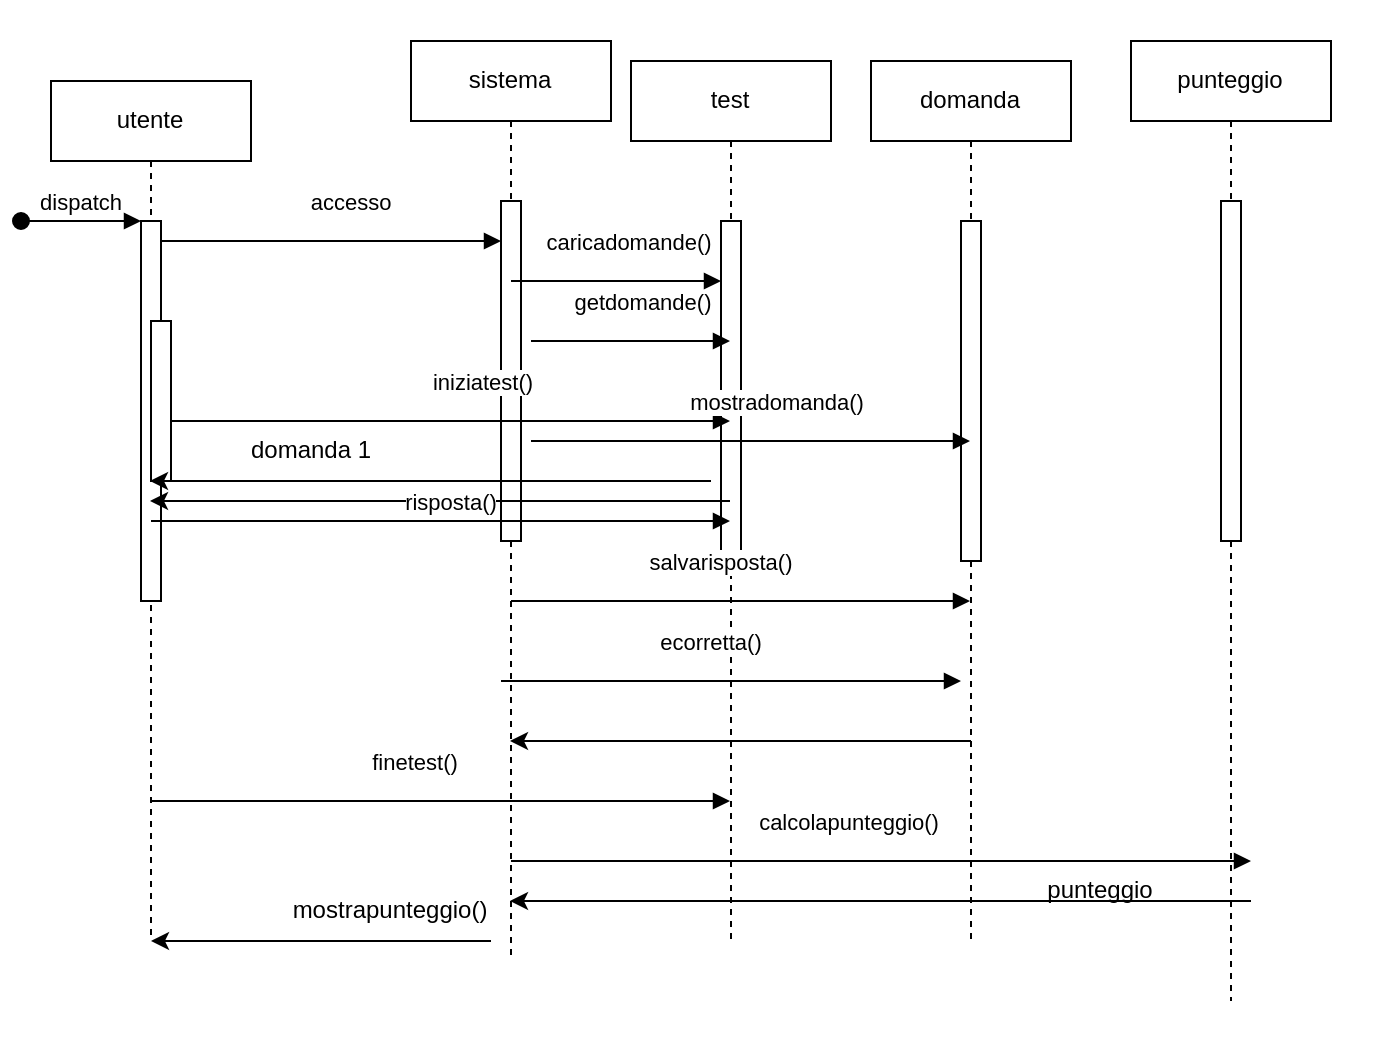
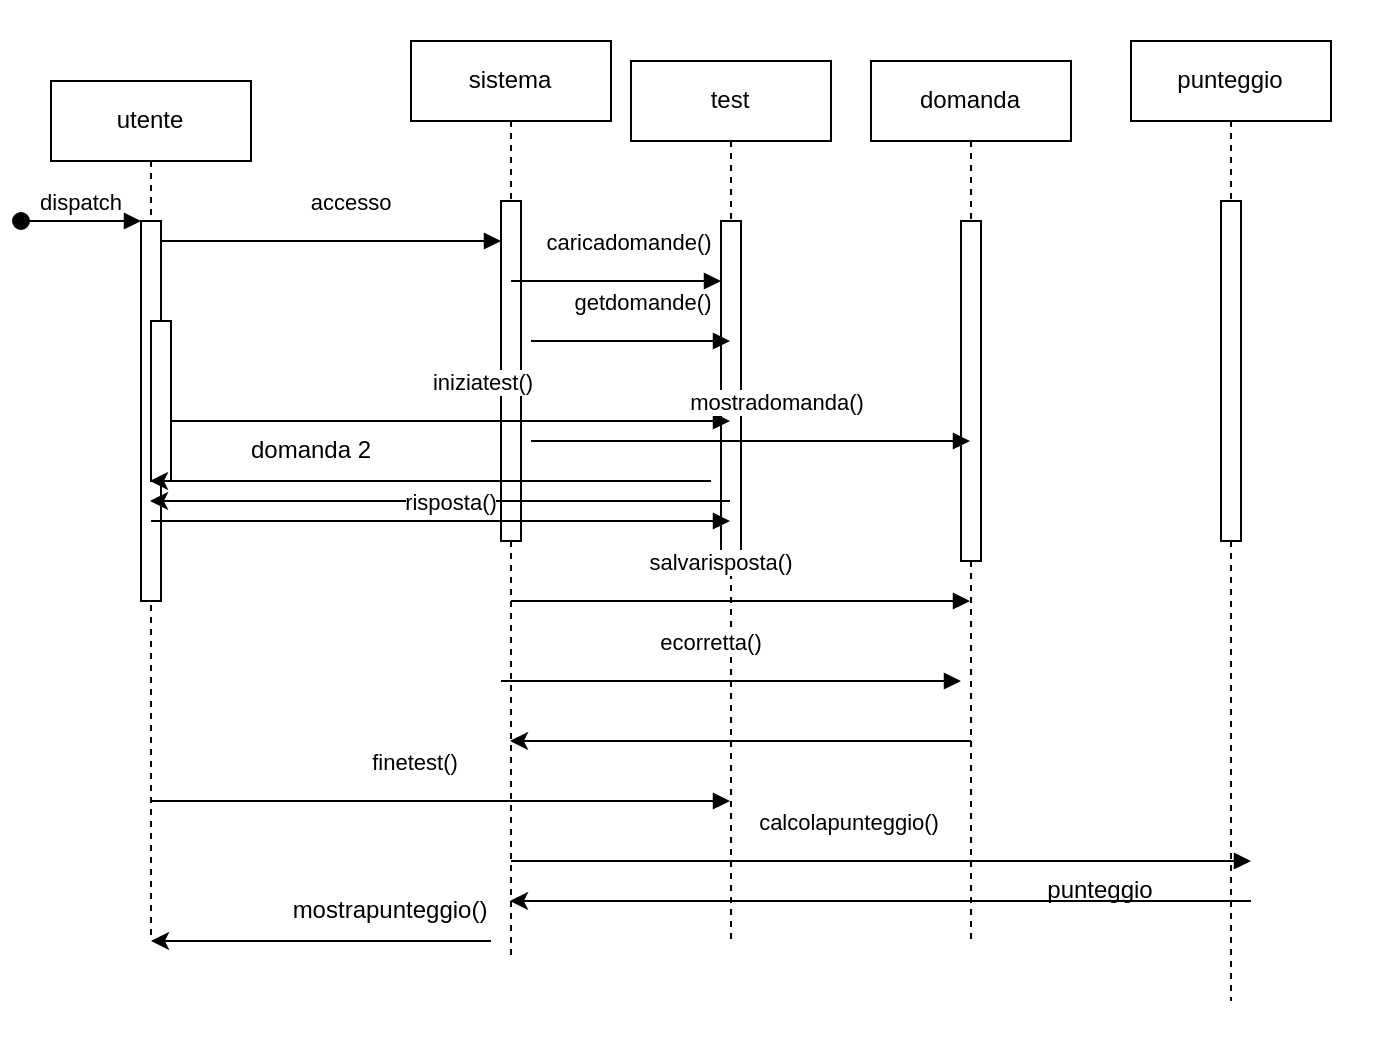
  <mxCell id="0" />
  <mxCell id="1" parent="0" />
  <mxCell id="2" value="utente" style="shape=umlLifeline;perimeter=lifelinePerimeter;whiteSpace=wrap;html=1;container=0;dropTarget=0;collapsible=0;recursiveResize=0;outlineConnect=0;portConstraint=eastwest;newEdgeStyle={&quot;edgeStyle&quot;:&quot;elbowEdgeStyle&quot;,&quot;elbow&quot;:&quot;vertical&quot;,&quot;curved&quot;:0,&quot;rounded&quot;:0};" vertex="1" parent="1"><mxGeometry x="20" y="40" width="100" height="430" as="geometry" /></mxCell>
  <mxCell id="3" value="" style="html=1;points=[];perimeter=orthogonalPerimeter;outlineConnect=0;targetShapes=umlLifeline;portConstraint=eastwest;newEdgeStyle={&quot;edgeStyle&quot;:&quot;elbowEdgeStyle&quot;,&quot;elbow&quot;:&quot;vertical&quot;,&quot;curved&quot;:0,&quot;rounded&quot;:0};" vertex="1" parent="2"><mxGeometry x="45" y="70" width="10" height="190" as="geometry" /></mxCell>
  <mxCell id="4" value="dispatch" style="html=1;verticalAlign=bottom;startArrow=oval;endArrow=block;startSize=8;edgeStyle=elbowEdgeStyle;elbow=vertical;curved=0;rounded=0;" edge="1" parent="2" target="3"><mxGeometry relative="1" as="geometry"><mxPoint x="-15" y="70" as="sourcePoint" /></mxGeometry></mxCell>
  <mxCell id="5" value="" style="html=1;points=[];perimeter=orthogonalPerimeter;outlineConnect=0;targetShapes=umlLifeline;portConstraint=eastwest;newEdgeStyle={&quot;edgeStyle&quot;:&quot;elbowEdgeStyle&quot;,&quot;elbow&quot;:&quot;vertical&quot;,&quot;curved&quot;:0,&quot;rounded&quot;:0};" vertex="1" parent="2"><mxGeometry x="50" y="120" width="10" height="80" as="geometry" /></mxCell>
  <mxCell id="6" value="sistema" style="shape=umlLifeline;perimeter=lifelinePerimeter;whiteSpace=wrap;html=1;container=0;dropTarget=0;collapsible=0;recursiveResize=0;outlineConnect=0;portConstraint=eastwest;newEdgeStyle={&quot;edgeStyle&quot;:&quot;elbowEdgeStyle&quot;,&quot;elbow&quot;:&quot;vertical&quot;,&quot;curved&quot;:0,&quot;rounded&quot;:0};" vertex="1" parent="1"><mxGeometry x="200" y="20" width="100" height="460" as="geometry" /></mxCell>
  <mxCell id="7" value="" style="html=1;points=[];perimeter=orthogonalPerimeter;outlineConnect=0;targetShapes=umlLifeline;portConstraint=eastwest;newEdgeStyle={&quot;edgeStyle&quot;:&quot;elbowEdgeStyle&quot;,&quot;elbow&quot;:&quot;vertical&quot;,&quot;curved&quot;:0,&quot;rounded&quot;:0};" vertex="1" parent="6"><mxGeometry x="45" y="80" width="10" height="170" as="geometry" /></mxCell>
  <mxCell id="8" value="accesso" style="html=1;verticalAlign=bottom;endArrow=block;edgeStyle=elbowEdgeStyle;elbow=vertical;curved=0;rounded=0;" edge="1" parent="1" source="3" target="7"><mxGeometry x="0.118" y="10" relative="1" as="geometry"><mxPoint x="175" y="120" as="sourcePoint" /><Array as="points"><mxPoint x="160" y="120" /></Array><mxPoint as="offset" /></mxGeometry></mxCell>
  <mxCell id="9" value="test" style="shape=umlLifeline;perimeter=lifelinePerimeter;whiteSpace=wrap;html=1;container=0;dropTarget=0;collapsible=0;recursiveResize=0;outlineConnect=0;portConstraint=eastwest;newEdgeStyle={&quot;edgeStyle&quot;:&quot;elbowEdgeStyle&quot;,&quot;elbow&quot;:&quot;vertical&quot;,&quot;curved&quot;:0,&quot;rounded&quot;:0};" vertex="1" parent="1"><mxGeometry x="310" y="30" width="100" height="440" as="geometry" /></mxCell>
  <mxCell id="10" value="" style="html=1;points=[];perimeter=orthogonalPerimeter;outlineConnect=0;targetShapes=umlLifeline;portConstraint=eastwest;newEdgeStyle={&quot;edgeStyle&quot;:&quot;elbowEdgeStyle&quot;,&quot;elbow&quot;:&quot;vertical&quot;,&quot;curved&quot;:0,&quot;rounded&quot;:0};" vertex="1" parent="9"><mxGeometry x="45" y="80" width="10" height="170" as="geometry" /></mxCell>
  <mxCell id="11" value="domanda" style="shape=umlLifeline;perimeter=lifelinePerimeter;whiteSpace=wrap;html=1;container=0;dropTarget=0;collapsible=0;recursiveResize=0;outlineConnect=0;portConstraint=eastwest;newEdgeStyle={&quot;edgeStyle&quot;:&quot;elbowEdgeStyle&quot;,&quot;elbow&quot;:&quot;vertical&quot;,&quot;curved&quot;:0,&quot;rounded&quot;:0};" vertex="1" parent="1"><mxGeometry x="430" y="30" width="100" height="440" as="geometry" /></mxCell>
  <mxCell id="12" value="" style="html=1;points=[];perimeter=orthogonalPerimeter;outlineConnect=0;targetShapes=umlLifeline;portConstraint=eastwest;newEdgeStyle={&quot;edgeStyle&quot;:&quot;elbowEdgeStyle&quot;,&quot;elbow&quot;:&quot;vertical&quot;,&quot;curved&quot;:0,&quot;rounded&quot;:0};" vertex="1" parent="11"><mxGeometry x="45" y="80" width="10" height="170" as="geometry" /></mxCell>
  <mxCell id="13" value="punteggio" style="shape=umlLifeline;perimeter=lifelinePerimeter;whiteSpace=wrap;html=1;container=0;dropTarget=0;collapsible=0;recursiveResize=0;outlineConnect=0;portConstraint=eastwest;newEdgeStyle={&quot;edgeStyle&quot;:&quot;elbowEdgeStyle&quot;,&quot;elbow&quot;:&quot;vertical&quot;,&quot;curved&quot;:0,&quot;rounded&quot;:0};" vertex="1" parent="1"><mxGeometry x="560" y="20" width="100" height="480" as="geometry" /></mxCell>
  <mxCell id="14" value="" style="html=1;points=[];perimeter=orthogonalPerimeter;outlineConnect=0;targetShapes=umlLifeline;portConstraint=eastwest;newEdgeStyle={&quot;edgeStyle&quot;:&quot;elbowEdgeStyle&quot;,&quot;elbow&quot;:&quot;vertical&quot;,&quot;curved&quot;:0,&quot;rounded&quot;:0};" vertex="1" parent="13"><mxGeometry x="45" y="80" width="10" height="170" as="geometry" /></mxCell>
  <mxCell id="15" value="caricadomande()" style="html=1;verticalAlign=bottom;endArrow=block;edgeStyle=elbowEdgeStyle;elbow=vertical;curved=0;rounded=0;" edge="1" parent="1" target="10"><mxGeometry x="0.118" y="10" relative="1" as="geometry"><mxPoint x="250" y="140" as="sourcePoint" /><Array as="points"><mxPoint x="335" y="140" /></Array><mxPoint x="420" y="140" as="targetPoint" /><mxPoint as="offset" /></mxGeometry></mxCell>
  <mxCell id="16" value="getdomande()" style="html=1;verticalAlign=bottom;endArrow=block;edgeStyle=elbowEdgeStyle;elbow=vertical;curved=0;rounded=0;" edge="1" parent="1" target="9"><mxGeometry x="0.118" y="10" relative="1" as="geometry"><mxPoint x="260" y="170" as="sourcePoint" /><Array as="points"><mxPoint x="345" y="170" /></Array><mxPoint x="490" y="170" as="targetPoint" /><mxPoint as="offset" /></mxGeometry></mxCell>
  <mxCell id="17" value="" style="endArrow=classic;html=1;rounded=0;" edge="1" parent="1" source="9" target="2"><mxGeometry width="50" height="50" relative="1" as="geometry"><mxPoint x="250" y="380" as="sourcePoint" /><mxPoint x="140" y="190" as="targetPoint" /></mxGeometry></mxCell>
  <mxCell id="18" value="iniziatest()" style="html=1;verticalAlign=bottom;endArrow=block;edgeStyle=elbowEdgeStyle;elbow=vertical;curved=0;rounded=0;" edge="1" parent="1" target="9"><mxGeometry x="0.118" y="10" relative="1" as="geometry"><mxPoint x="80" y="210" as="sourcePoint" /><Array as="points"><mxPoint x="165" y="210" /></Array><mxPoint x="185" y="210" as="targetPoint" /><mxPoint as="offset" /></mxGeometry></mxCell>
  <mxCell id="19" value="mostradomanda()" style="html=1;verticalAlign=bottom;endArrow=block;edgeStyle=elbowEdgeStyle;elbow=vertical;curved=0;rounded=0;" edge="1" parent="1" target="11"><mxGeometry x="0.118" y="10" relative="1" as="geometry"><mxPoint x="260" y="220" as="sourcePoint" /><Array as="points" /><mxPoint x="370" y="220" as="targetPoint" /><mxPoint as="offset" /></mxGeometry></mxCell>
  <mxCell id="20" value="" style="endArrow=classic;html=1;rounded=0;" edge="1" parent="1" target="2"><mxGeometry width="50" height="50" relative="1" as="geometry"><mxPoint x="350" y="240" as="sourcePoint" /><mxPoint x="69.5" y="240" as="targetPoint" /></mxGeometry></mxCell>
- <mxCell id="21" value="domanda 1" style="text;html=1;align=center;verticalAlign=middle;whiteSpace=wrap;rounded=0;" vertex="1" parent="1"><mxGeometry x="110" y="210" width="80.5" height="30" as="geometry" /></mxCell>
+ <mxCell id="21" value="domanda 2" style="text;html=1;align=center;verticalAlign=middle;whiteSpace=wrap;rounded=0;" vertex="1" parent="1"><mxGeometry x="110" y="210" width="80.5" height="30" as="geometry" /></mxCell>
  <mxCell id="22" value="risposta()" style="html=1;verticalAlign=bottom;endArrow=block;edgeStyle=elbowEdgeStyle;elbow=vertical;curved=0;rounded=0;" edge="1" parent="1" target="9"><mxGeometry x="0.036" relative="1" as="geometry"><mxPoint x="70" y="260" as="sourcePoint" /><Array as="points" /><mxPoint x="290" y="260" as="targetPoint" /><mxPoint as="offset" /></mxGeometry></mxCell>
  <mxCell id="23" value="salvarisposta()" style="html=1;verticalAlign=bottom;endArrow=block;edgeStyle=elbowEdgeStyle;elbow=vertical;curved=0;rounded=0;" edge="1" parent="1" target="11"><mxGeometry x="-0.087" y="10" relative="1" as="geometry"><mxPoint x="250" y="300" as="sourcePoint" /><Array as="points" /><mxPoint x="359.5" y="300" as="targetPoint" /><mxPoint as="offset" /></mxGeometry></mxCell>
  <mxCell id="24" value="ecorretta()" style="html=1;verticalAlign=bottom;endArrow=block;edgeStyle=elbowEdgeStyle;elbow=vertical;curved=0;rounded=0;" edge="1" parent="1"><mxGeometry x="-0.087" y="10" relative="1" as="geometry"><mxPoint x="245" y="340" as="sourcePoint" /><Array as="points" /><mxPoint x="475" y="340" as="targetPoint" /><mxPoint as="offset" /></mxGeometry></mxCell>
  <mxCell id="25" value="" style="endArrow=classic;html=1;rounded=0;" edge="1" parent="1" target="6"><mxGeometry width="50" height="50" relative="1" as="geometry"><mxPoint x="480" y="370" as="sourcePoint" /><mxPoint x="340" y="400" as="targetPoint" /></mxGeometry></mxCell>
  <mxCell id="26" value="finetest()" style="html=1;verticalAlign=bottom;endArrow=block;edgeStyle=elbowEdgeStyle;elbow=vertical;curved=0;rounded=0;" edge="1" parent="1" target="9"><mxGeometry x="-0.087" y="10" relative="1" as="geometry"><mxPoint x="70" y="400" as="sourcePoint" /><Array as="points" /><mxPoint x="300" y="400" as="targetPoint" /><mxPoint as="offset" /></mxGeometry></mxCell>
  <mxCell id="27" value="calcolapunteggio()" style="html=1;verticalAlign=bottom;endArrow=block;edgeStyle=elbowEdgeStyle;elbow=vertical;curved=0;rounded=0;" edge="1" parent="1"><mxGeometry x="-0.087" y="10" relative="1" as="geometry"><mxPoint x="250" y="430" as="sourcePoint" /><Array as="points" /><mxPoint x="620" y="430" as="targetPoint" /><mxPoint as="offset" /></mxGeometry></mxCell>
  <mxCell id="28" value="" style="endArrow=classic;html=1;rounded=0;" edge="1" parent="1" target="6"><mxGeometry width="50" height="50" relative="1" as="geometry"><mxPoint x="620" y="450" as="sourcePoint" /><mxPoint x="390" y="450" as="targetPoint" /></mxGeometry></mxCell>
  <mxCell id="29" value="punteggio" style="text;html=1;align=center;verticalAlign=middle;whiteSpace=wrap;rounded=0;" vertex="1" parent="1"><mxGeometry x="490" y="430" width="110" height="30" as="geometry" /></mxCell>
  <mxCell id="30" value="" style="endArrow=classic;html=1;rounded=0;" edge="1" parent="1"><mxGeometry width="50" height="50" relative="1" as="geometry"><mxPoint x="240" y="470" as="sourcePoint" /><mxPoint x="70" y="470" as="targetPoint" /></mxGeometry></mxCell>
  <mxCell id="31" value="mostrapunteggio()" style="text;html=1;align=center;verticalAlign=middle;whiteSpace=wrap;rounded=0;" vertex="1" parent="1"><mxGeometry x="160" y="440" width="60" height="30" as="geometry" /></mxCell>
